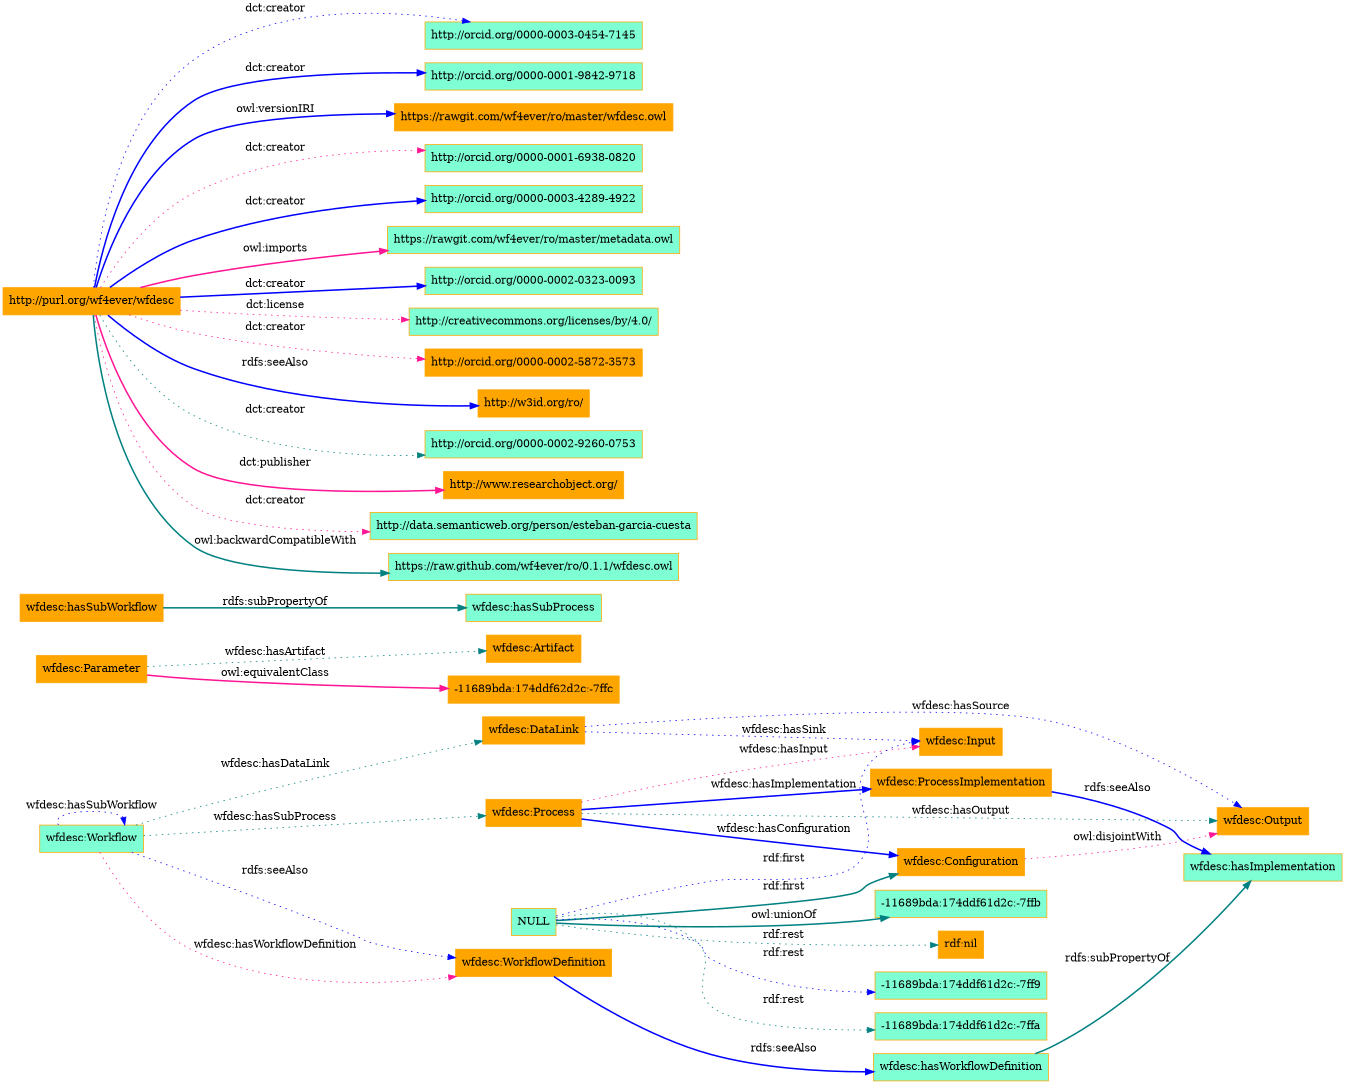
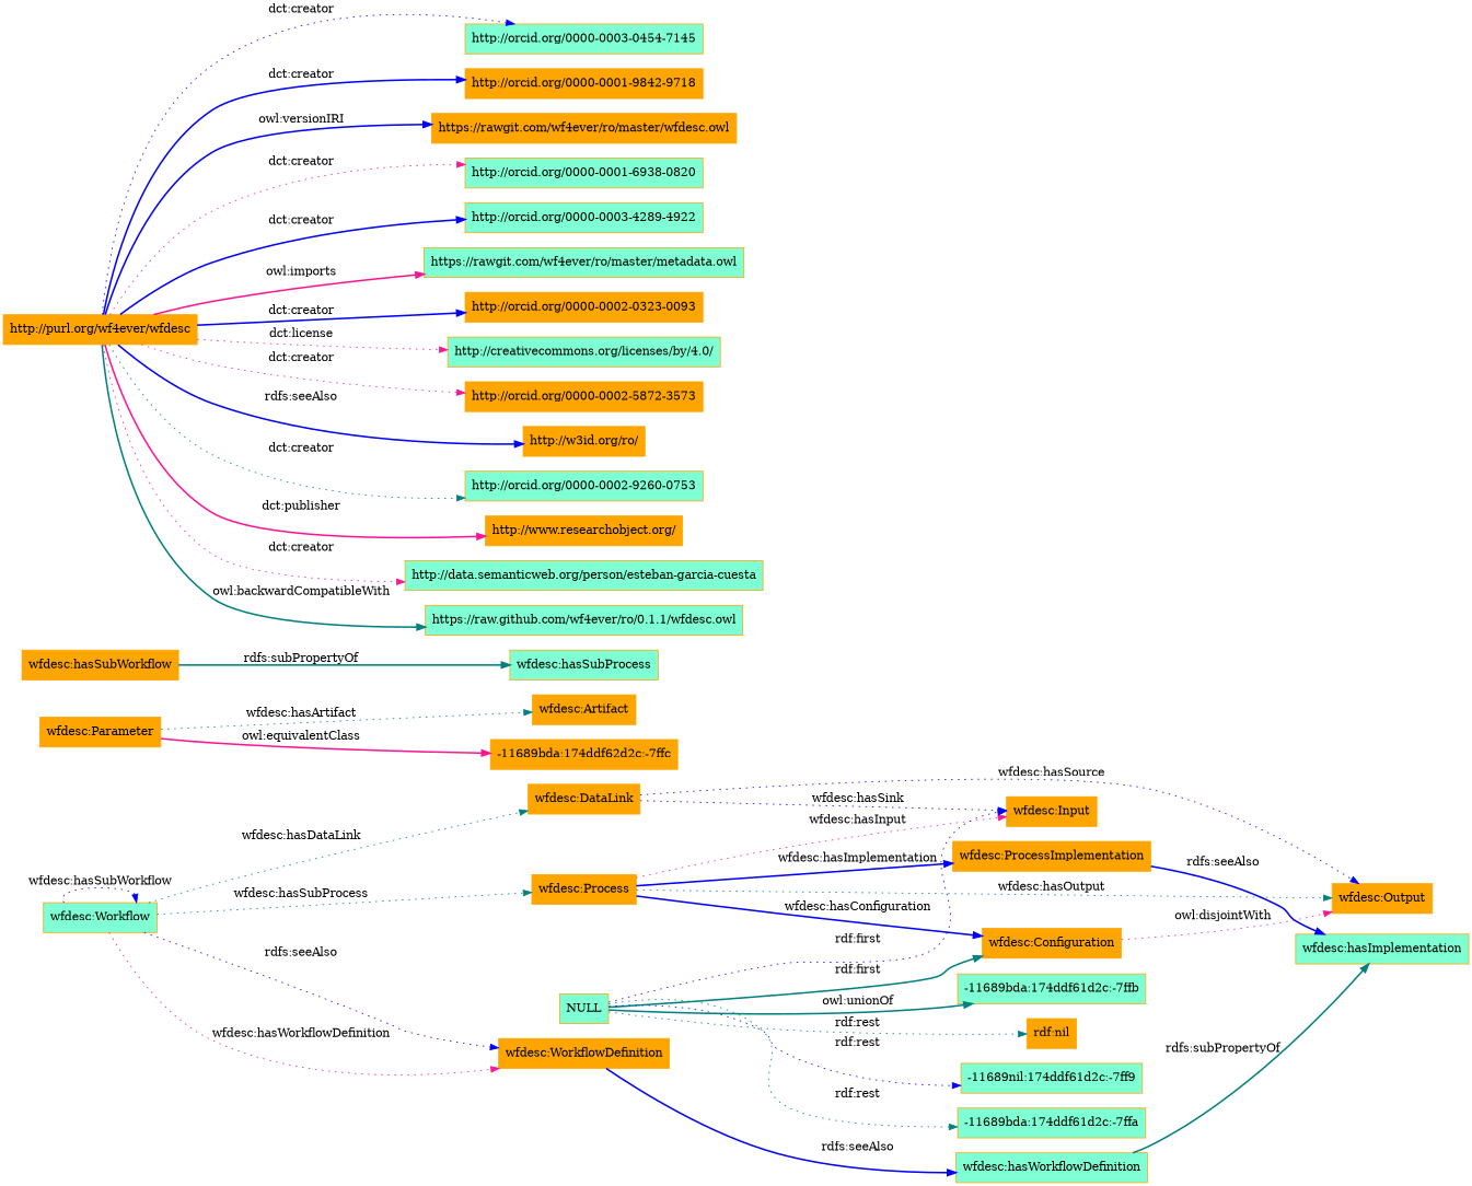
  digraph {
    rankdir=LR
    node [color=orange fillcolor=orange shape=rectangle style=filled]
    edge [color=blue style=dotted]
    "wfdesc:Workflow" [fillcolor=aquamarine]
    "wfdesc:DataLink"
    "wfdesc:Process"
    "wfdesc:WorkflowDefinition"
    "wfdesc:Input"
    "wfdesc:Output"
    "wfdesc:ProcessImplementation"
    "wfdesc:Configuration"
    "wfdesc:hasWorkflowDefinition" [fillcolor=aquamarine]
    "wfdesc:Parameter"
    "wfdesc:Artifact"
    n12 [label="-11689bda:174ddf62d2c:-7ffc"]
    "wfdesc:hasImplementation" [fillcolor=aquamarine]
    NULL [fillcolor=aquamarine]
-   "-11689bda:174ddf61d2c:-7ff9" [fillcolor=aquamarine]
+   "-11689bda:174ddf61d2c:-7ff9" [fillcolor=aquamarine label="-11689nil:174ddf61d2c:-7ff9"]
    "-11689bda:174ddf61d2c:-7ffa" [fillcolor=aquamarine]
    "-11689bda:174ddf61d2c:-7ffb" [fillcolor=aquamarine]
    "rdf:nil"
    "wfdesc:hasSubProcess" [fillcolor=aquamarine]
    "wfdesc:hasSubWorkflow"
    "http://orcid.org/0000-0003-0454-7145" [fillcolor=aquamarine]
    "http://purl.org/wf4ever/wfdesc"
-   "http://orcid.org/0000-0001-9842-9718" [fillcolor=aquamarine]
+   "http://orcid.org/0000-0001-9842-9718"
    "https://rawgit.com/wf4ever/ro/master/wfdesc.owl"
    "http://orcid.org/0000-0001-6938-0820" [fillcolor=aquamarine]
    "http://orcid.org/0000-0003-4289-4922" [fillcolor=aquamarine]
    "https://rawgit.com/wf4ever/ro/master/metadata.owl" [fillcolor=aquamarine]
-   "http://orcid.org/0000-0002-0323-0093" [fillcolor=aquamarine]
+   "http://orcid.org/0000-0002-0323-0093"
    "http://creativecommons.org/licenses/by/4.0/" [fillcolor=aquamarine]
    "http://orcid.org/0000-0002-5872-3573"
    "http://w3id.org/ro/"
    "http://orcid.org/0000-0002-9260-0753" [fillcolor=aquamarine]
    "http://www.researchobject.org/"
    "http://data.semanticweb.org/person/esteban-garcia-cuesta" [fillcolor=aquamarine]
    "https://raw.github.com/wf4ever/ro/0.1.1/wfdesc.owl" [fillcolor=aquamarine]
    "wfdesc:Workflow" -> "wfdesc:Workflow" [label="wfdesc:hasSubWorkflow"]
    "wfdesc:Workflow" -> "wfdesc:DataLink" [color=teal label="wfdesc:hasDataLink"]
    "wfdesc:Workflow" -> "wfdesc:Process" [color=teal label="wfdesc:hasSubProcess"]
    "wfdesc:Workflow" -> "wfdesc:WorkflowDefinition" [label="rdfs:seeAlso"]
    "wfdesc:Workflow" -> "wfdesc:WorkflowDefinition" [color=deeppink label="wfdesc:hasWorkflowDefinition"]
    "wfdesc:DataLink" -> "wfdesc:Input" [label="wfdesc:hasSink"]
    "wfdesc:DataLink" -> "wfdesc:Output" [label="wfdesc:hasSource"]
    "wfdesc:Process" -> "wfdesc:Input" [color=deeppink label="wfdesc:hasInput"]
    "wfdesc:Process" -> "wfdesc:Output" [color=teal label="wfdesc:hasOutput"]
    "wfdesc:Process" -> "wfdesc:ProcessImplementation" [label="wfdesc:hasImplementation" style=bold]
    "wfdesc:Process" -> "wfdesc:Configuration" [label="wfdesc:hasConfiguration" style=bold]
    "wfdesc:WorkflowDefinition" -> "wfdesc:hasWorkflowDefinition" [label="rdfs:seeAlso" style=bold]
    "wfdesc:ProcessImplementation" -> "wfdesc:hasImplementation" [label="rdfs:seeAlso" style=bold]
    "wfdesc:Configuration" -> "wfdesc:Output" [color=deeppink label="owl:disjointWith"]
    "wfdesc:hasWorkflowDefinition" -> "wfdesc:hasImplementation" [color=teal label="rdfs:subPropertyOf" style=bold]
    "wfdesc:Parameter" -> "wfdesc:Artifact" [color=teal label="wfdesc:hasArtifact"]
    "wfdesc:Parameter" -> n12 [color=deeppink label="owl:equivalentClass" style=bold]
    NULL -> "wfdesc:Input" [label="rdf:first"]
    NULL -> "wfdesc:Configuration" [color=teal label="rdf:first" style=bold]
    NULL -> "-11689bda:174ddf61d2c:-7ff9" [label="rdf:rest"]
    NULL -> "-11689bda:174ddf61d2c:-7ffa" [color=teal label="rdf:rest"]
    NULL -> "-11689bda:174ddf61d2c:-7ffb" [color=teal label="owl:unionOf" style=bold]
    NULL -> "rdf:nil" [color=teal label="rdf:rest"]
    "wfdesc:hasSubWorkflow" -> "wfdesc:hasSubProcess" [color=teal label="rdfs:subPropertyOf" style=bold]
    "http://purl.org/wf4ever/wfdesc" -> "http://orcid.org/0000-0003-0454-7145" [label="dct:creator"]
    "http://purl.org/wf4ever/wfdesc" -> "http://orcid.org/0000-0001-9842-9718" [label="dct:creator" style=bold]
    "http://purl.org/wf4ever/wfdesc" -> "https://rawgit.com/wf4ever/ro/master/wfdesc.owl" [label="owl:versionIRI" style=bold]
    "http://purl.org/wf4ever/wfdesc" -> "http://orcid.org/0000-0001-6938-0820" [color=deeppink label="dct:creator"]
    "http://purl.org/wf4ever/wfdesc" -> "http://orcid.org/0000-0003-4289-4922" [label="dct:creator" style=bold]
    "http://purl.org/wf4ever/wfdesc" -> "https://rawgit.com/wf4ever/ro/master/metadata.owl" [color=deeppink label="owl:imports" style=bold]
    "http://purl.org/wf4ever/wfdesc" -> "http://orcid.org/0000-0002-0323-0093" [label="dct:creator" style=bold]
    "http://purl.org/wf4ever/wfdesc" -> "http://creativecommons.org/licenses/by/4.0/" [color=deeppink label="dct:license"]
    "http://purl.org/wf4ever/wfdesc" -> "http://orcid.org/0000-0002-5872-3573" [color=deeppink label="dct:creator"]
    "http://purl.org/wf4ever/wfdesc" -> "http://w3id.org/ro/" [label="rdfs:seeAlso" style=bold]
    "http://purl.org/wf4ever/wfdesc" -> "http://orcid.org/0000-0002-9260-0753" [color=teal label="dct:creator"]
    "http://purl.org/wf4ever/wfdesc" -> "http://www.researchobject.org/" [color=deeppink label="dct:publisher" style=bold]
    "http://purl.org/wf4ever/wfdesc" -> "http://data.semanticweb.org/person/esteban-garcia-cuesta" [color=deeppink label="dct:creator"]
    "http://purl.org/wf4ever/wfdesc" -> "https://raw.github.com/wf4ever/ro/0.1.1/wfdesc.owl" [color=teal label="owl:backwardCompatibleWith" style=bold]
  }
